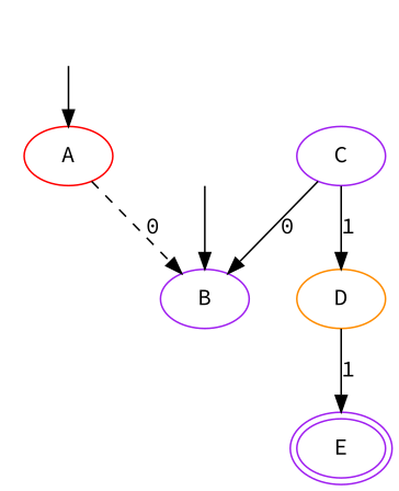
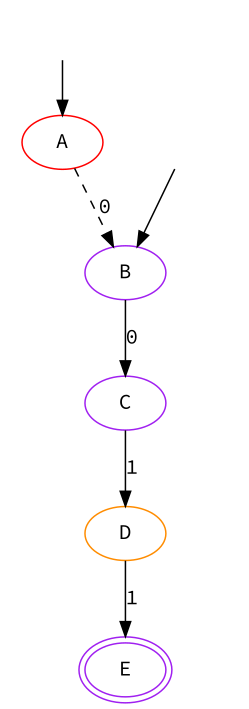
  digraph {
    fontname="Source Code Pro"
    node [fontname="Source Code Pro" color=purple]
    edge [fontname="Source Code Pro" style=solid]
    _nil1 [style=invis color=""]
    A [color=red]
    B
    C
    _nil2 [style=invis color=""]
    D [color=darkorange]
    E [peripheries=2]
    _nil1 -> A
    A -> B [label=0 style=dashed]
-   C -> B [label=0]
+   B -> C [label=0]
    C -> D [label=1]
    _nil2 -> B
    D -> E [label=1]
  }
